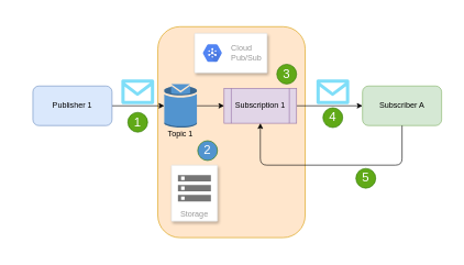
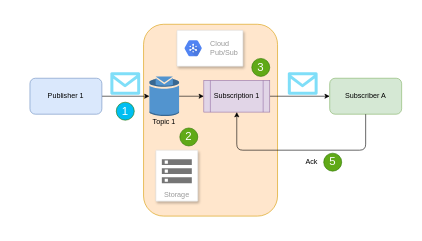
  <mxCell id="0" />
  <mxCell id="1" parent="0" />
  <mxCell id="2" value="" style="rounded=0;whiteSpace=wrap;html=1;strokeColor=#FFFFFF;" vertex="1" parent="1"><mxGeometry x="20.25" y="20" width="660" height="360" as="geometry" /></mxCell>
  <mxCell id="3" value="" style="rounded=1;whiteSpace=wrap;html=1;fillColor=#ffe6cc;strokeColor=#d79b00;" vertex="1" parent="1"><mxGeometry x="238.5" y="40" width="223.5" height="320" as="geometry" /></mxCell>
  <mxCell id="4" value="" style="edgeStyle=orthogonalEdgeStyle;rounded=0;orthogonalLoop=1;jettySize=auto;html=1;" edge="1" parent="1" source="5" target="13"><mxGeometry relative="1" as="geometry" /></mxCell>
  <mxCell id="5" value="Subscription 1" style="shape=process;whiteSpace=wrap;html=1;backgroundOutline=1;fillColor=#e1d5e7;strokeColor=#9673a6;" vertex="1" parent="1"><mxGeometry x="339" y="133.5" width="110" height="53" as="geometry" /></mxCell>
  <mxCell id="6" value="" style="strokeColor=#dddddd;shadow=1;strokeWidth=1;rounded=1;absoluteArcSize=1;arcSize=2;" vertex="1" parent="1"><mxGeometry x="294.25" y="50" width="110" height="60" as="geometry" /></mxCell>
  <mxCell id="7" value="Cloud&#10;Pub/Sub" style="dashed=0;connectable=0;html=1;fillColor=#5184F3;strokeColor=none;shape=mxgraph.gcp2.hexIcon;prIcon=cloud_pubsub;part=1;labelPosition=right;verticalLabelPosition=middle;align=left;verticalAlign=middle;spacingLeft=5;fontColor=#999999;fontSize=12;" vertex="1" parent="6"><mxGeometry y="0.5" width="44" height="39" relative="1" as="geometry"><mxPoint x="5" y="-19.5" as="offset" /></mxGeometry></mxCell>
  <mxCell id="8" value="" style="edgeStyle=orthogonalEdgeStyle;rounded=0;orthogonalLoop=1;jettySize=auto;html=1;" edge="1" parent="1" source="9" target="12"><mxGeometry relative="1" as="geometry" /></mxCell>
  <mxCell id="9" value="Publisher 1" style="rounded=1;whiteSpace=wrap;html=1;fillColor=#dae8fc;strokeColor=#6c8ebf;" vertex="1" parent="1"><mxGeometry x="49" y="130" width="120" height="60" as="geometry" /></mxCell>
  <mxCell id="10" value="" style="verticalLabelPosition=bottom;html=1;verticalAlign=top;align=center;strokeColor=none;fillColor=#00BEF2;shape=mxgraph.azure.message;pointerEvents=1;" vertex="1" parent="1"><mxGeometry x="183" y="120" width="50" height="37.5" as="geometry" /></mxCell>
  <mxCell id="11" value="" style="edgeStyle=orthogonalEdgeStyle;rounded=0;orthogonalLoop=1;jettySize=auto;html=1;" edge="1" parent="1" source="12" target="5"><mxGeometry relative="1" as="geometry" /></mxCell>
  <mxCell id="12" value="" style="outlineConnect=0;dashed=0;verticalLabelPosition=bottom;verticalAlign=top;align=center;html=1;shape=mxgraph.aws3.topic;fillColor=#5294CF;gradientColor=none;" vertex="1" parent="1"><mxGeometry x="248.25" y="127" width="49.5" height="66" as="geometry" /></mxCell>
  <mxCell id="13" value="Subscriber A" style="rounded=1;whiteSpace=wrap;html=1;fillColor=#d5e8d4;strokeColor=#82b366;" vertex="1" parent="1"><mxGeometry x="549" y="130" width="120" height="60" as="geometry" /></mxCell>
  <mxCell id="14" value="Topic 1" style="text;html=1;strokeColor=none;fillColor=none;align=center;verticalAlign=middle;whiteSpace=wrap;rounded=0;" vertex="1" parent="1"><mxGeometry x="250" y="193" width="46" height="20" as="geometry" /></mxCell>
  <mxCell id="15" value="Storage" style="strokeColor=#dddddd;shadow=1;strokeWidth=1;rounded=1;absoluteArcSize=1;arcSize=2;labelPosition=center;verticalLabelPosition=middle;align=center;verticalAlign=bottom;spacingLeft=0;fontColor=#999999;fontSize=12;whiteSpace=wrap;spacingBottom=2;" vertex="1" parent="1"><mxGeometry x="259" y="250" width="70" height="85" as="geometry" /></mxCell>
  <mxCell id="16" value="" style="dashed=0;connectable=0;html=1;fillColor=#757575;strokeColor=none;shape=mxgraph.gcp2.storage;part=1;" vertex="1" parent="15"><mxGeometry x="0.5" width="50" height="40" relative="1" as="geometry"><mxPoint x="-25" y="15" as="offset" /></mxGeometry></mxCell>
  <mxCell id="17" value="" style="verticalLabelPosition=bottom;html=1;verticalAlign=top;align=center;strokeColor=none;fillColor=#00BEF2;shape=mxgraph.azure.message;pointerEvents=1;" vertex="1" parent="1"><mxGeometry x="479" y="120" width="50" height="37.5" as="geometry" /></mxCell>
  <mxCell id="18" value="" style="edgeStyle=segmentEdgeStyle;endArrow=classic;html=1;exitX=0.5;exitY=1;exitDx=0;exitDy=0;entryX=0.5;entryY=1;entryDx=0;entryDy=0;" edge="1" parent="1" source="13" target="5"><mxGeometry width="50" height="50" relative="1" as="geometry"><mxPoint x="584" y="310" as="sourcePoint" /><mxPoint x="634" y="260" as="targetPoint" /><Array as="points"><mxPoint x="609" y="250" /><mxPoint x="394" y="250" /></Array></mxGeometry></mxCell>
- <mxCell id="20" value="1" style="ellipse;whiteSpace=wrap;html=1;strokeColor=#2D7600;fillColor=#60a917;fontColor=#ffffff;fontSize=19;" vertex="1" parent="1"><mxGeometry x="193" y="170" width="30" height="30" as="geometry" /></mxCell>
- <mxCell id="21" value="2" style="ellipse;whiteSpace=wrap;html=1;strokeColor=#2D7600;fillColor=#5294cf;fontColor=#ffffff;fontSize=19;" vertex="1" parent="1"><mxGeometry x="299" y="213" width="30" height="30" as="geometry" /></mxCell>
+ <mxCell id="19" value="Ack" style="text;html=1;strokeColor=none;fillColor=none;align=center;verticalAlign=middle;whiteSpace=wrap;rounded=0;" vertex="1" parent="1"><mxGeometry x="499" y="260" width="40" height="20" as="geometry" /></mxCell>
+ <mxCell id="20" value="1" style="ellipse;whiteSpace=wrap;html=1;strokeColor=#2D7600;fillColor=#00bef2;fontColor=#ffffff;fontSize=19;" vertex="1" parent="1"><mxGeometry x="193" y="170" width="30" height="30" as="geometry" /></mxCell>
+ <mxCell id="21" value="2" style="ellipse;whiteSpace=wrap;html=1;strokeColor=#2D7600;fillColor=#60a917;fontColor=#ffffff;fontSize=19;" vertex="1" parent="1"><mxGeometry x="299" y="213" width="30" height="30" as="geometry" /></mxCell>
  <mxCell id="22" value="3" style="ellipse;whiteSpace=wrap;html=1;strokeColor=#2D7600;fillColor=#60a917;fontColor=#ffffff;fontSize=19;" vertex="1" parent="1"><mxGeometry x="419" y="97" width="30" height="30" as="geometry" /></mxCell>
- <mxCell id="23" value="4" style="ellipse;whiteSpace=wrap;html=1;strokeColor=#2D7600;fillColor=#60a917;fontColor=#ffffff;fontSize=19;" vertex="1" parent="1"><mxGeometry x="489" y="163" width="30" height="30" as="geometry" /></mxCell>
  <mxCell id="24" value="5" style="ellipse;whiteSpace=wrap;html=1;strokeColor=#2D7600;fillColor=#60a917;fontColor=#ffffff;fontSize=19;" vertex="1" parent="1"><mxGeometry x="539" y="255" width="30" height="30" as="geometry" /></mxCell>
